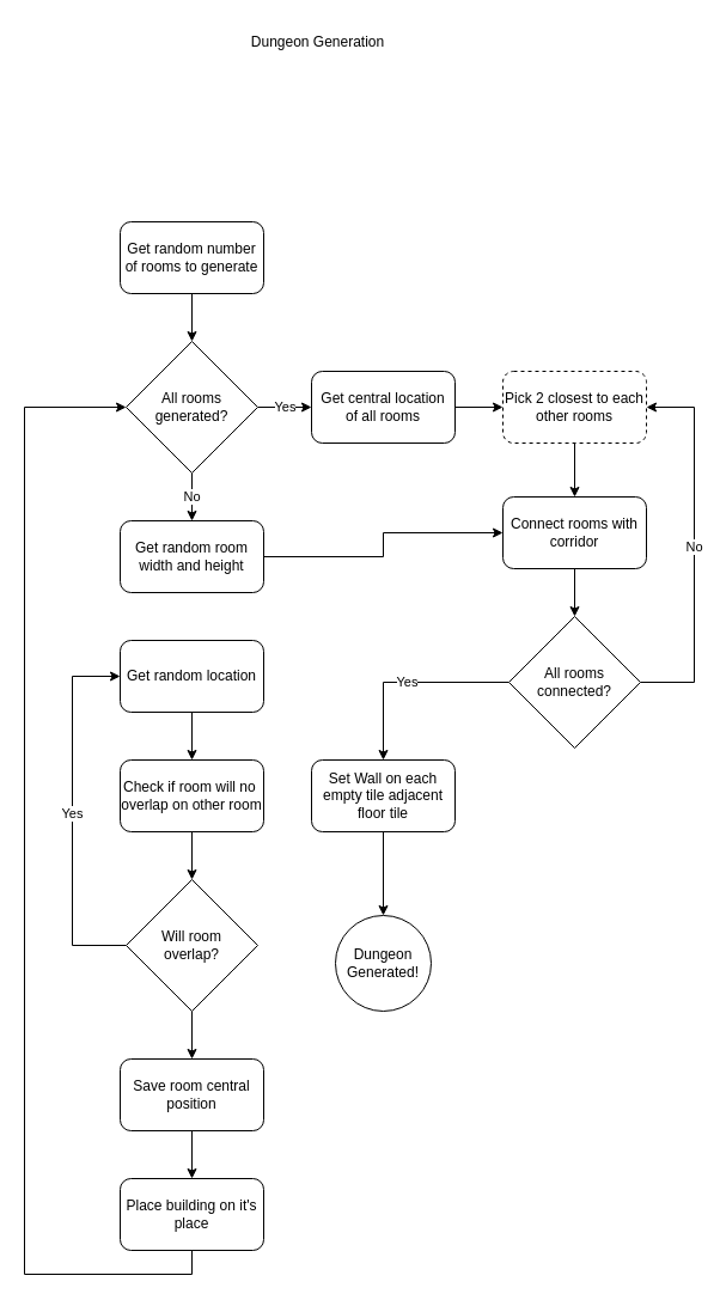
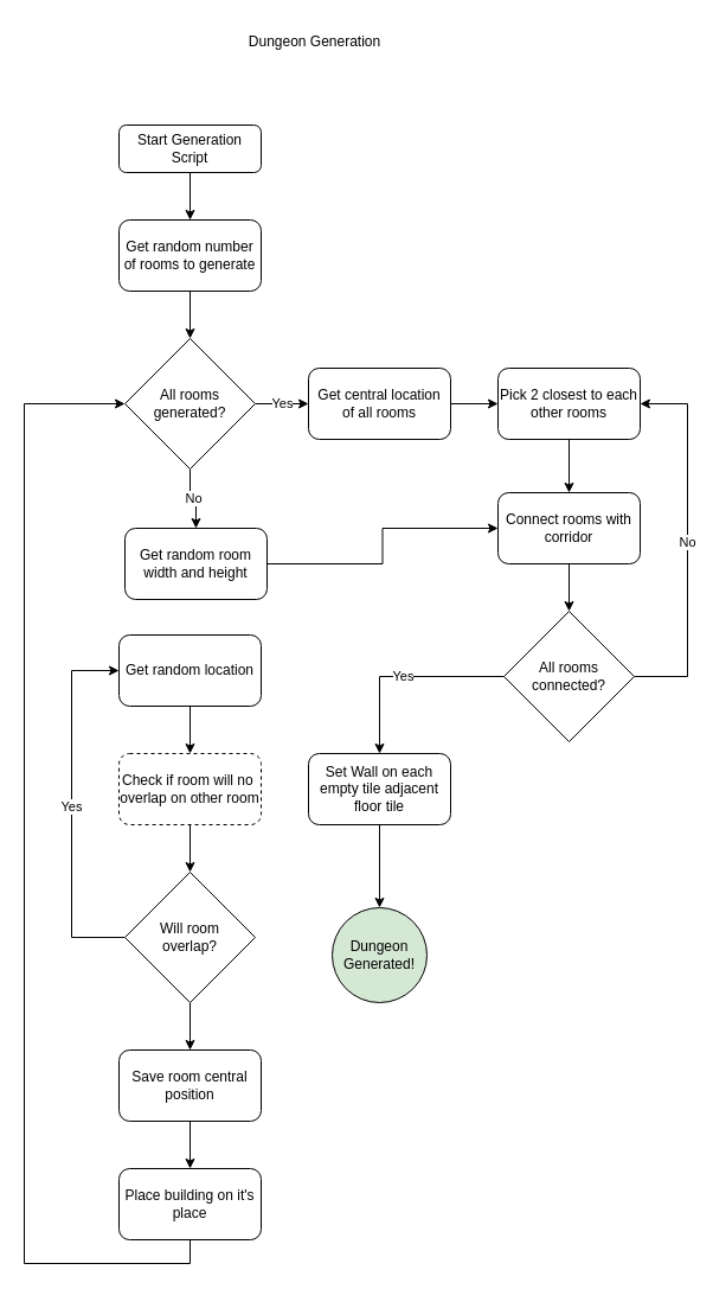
  <mxCell id="0" />
  <mxCell id="1" parent="0" />
+ <mxCell id="2" value="" style="edgeStyle=orthogonalEdgeStyle;rounded=0;orthogonalLoop=1;jettySize=auto;html=1;" edge="1" parent="1" source="3" target="12"><mxGeometry relative="1" as="geometry" /></mxCell>
+ <mxCell id="3" value="&lt;div&gt;Start Generation Script&lt;/div&gt;" style="rounded=1;whiteSpace=wrap;html=1;fontSize=12;glass=0;strokeWidth=1;shadow=0;" parent="1" vertex="1"><mxGeometry x="100" y="105" width="120" height="40" as="geometry" /></mxCell>
  <mxCell id="4" value="Yes" style="rounded=0;html=1;jettySize=auto;orthogonalLoop=1;fontSize=11;endArrow=block;endFill=0;endSize=8;strokeWidth=1;shadow=0;labelBackgroundColor=none;edgeStyle=orthogonalEdgeStyle;" parent="1" edge="1"><mxGeometry y="20" relative="1" as="geometry"><mxPoint as="offset" /><mxPoint x="160" y="275" as="sourcePoint" /></mxGeometry></mxCell>
  <mxCell id="5" value="No" style="edgeStyle=orthogonalEdgeStyle;rounded=0;html=1;jettySize=auto;orthogonalLoop=1;fontSize=11;endArrow=block;endFill=0;endSize=8;strokeWidth=1;shadow=0;labelBackgroundColor=none;" parent="1" edge="1"><mxGeometry y="10" relative="1" as="geometry"><mxPoint as="offset" /><mxPoint x="210" y="235" as="sourcePoint" /></mxGeometry></mxCell>
  <mxCell id="6" value="No" style="rounded=0;html=1;jettySize=auto;orthogonalLoop=1;fontSize=11;endArrow=block;endFill=0;endSize=8;strokeWidth=1;shadow=0;labelBackgroundColor=none;edgeStyle=orthogonalEdgeStyle;" parent="1" edge="1"><mxGeometry x="0.333" y="20" relative="1" as="geometry"><mxPoint as="offset" /><mxPoint x="160" y="395" as="sourcePoint" /></mxGeometry></mxCell>
  <mxCell id="7" value="Yes" style="edgeStyle=orthogonalEdgeStyle;rounded=0;html=1;jettySize=auto;orthogonalLoop=1;fontSize=11;endArrow=block;endFill=0;endSize=8;strokeWidth=1;shadow=0;labelBackgroundColor=none;" parent="1" edge="1"><mxGeometry y="10" relative="1" as="geometry"><mxPoint as="offset" /><mxPoint x="210" y="355" as="sourcePoint" /></mxGeometry></mxCell>
  <mxCell id="8" value="&lt;div&gt;Dungeon Generation&lt;/div&gt;" style="text;html=1;align=center;verticalAlign=middle;resizable=0;points=[];autosize=1;strokeColor=none;fillColor=none;" vertex="1" parent="1"><mxGeometry x="195" y="20" width="140" height="30" as="geometry" /></mxCell>
  <mxCell id="9" value="" style="edgeStyle=orthogonalEdgeStyle;rounded=0;orthogonalLoop=1;jettySize=auto;html=1;" edge="1" parent="1" source="10" target="30"><mxGeometry relative="1" as="geometry" /></mxCell>
- <mxCell id="10" value="&lt;div&gt;Get random room width and height&lt;/div&gt;" style="rounded=1;whiteSpace=wrap;html=1;" vertex="1" parent="1"><mxGeometry x="100" y="435" width="120" height="60" as="geometry" /></mxCell>
+ <mxCell id="10" value="&lt;div&gt;Get random room width and height&lt;/div&gt;" style="rounded=1;whiteSpace=wrap;html=1;" vertex="1" parent="1"><mxGeometry x="105" y="445" width="120" height="60" as="geometry" /></mxCell>
  <mxCell id="11" value="" style="edgeStyle=orthogonalEdgeStyle;rounded=0;orthogonalLoop=1;jettySize=auto;html=1;" edge="1" parent="1" source="12" target="15"><mxGeometry relative="1" as="geometry" /></mxCell>
  <mxCell id="12" value="Get random number of rooms to generate" style="rounded=1;whiteSpace=wrap;html=1;" vertex="1" parent="1"><mxGeometry x="100" y="185" width="120" height="60" as="geometry" /></mxCell>
  <mxCell id="13" value="&lt;div&gt;No&lt;/div&gt;" style="edgeStyle=orthogonalEdgeStyle;rounded=0;orthogonalLoop=1;jettySize=auto;html=1;" edge="1" parent="1" source="15" target="10"><mxGeometry relative="1" as="geometry" /></mxCell>
  <mxCell id="14" value="Yes" style="edgeStyle=orthogonalEdgeStyle;rounded=0;orthogonalLoop=1;jettySize=auto;html=1;" edge="1" parent="1" source="15" target="26"><mxGeometry relative="1" as="geometry" /></mxCell>
  <mxCell id="15" value="All rooms generated?" style="rhombus;whiteSpace=wrap;html=1;" vertex="1" parent="1"><mxGeometry x="105" y="285" width="110" height="110" as="geometry" /></mxCell>
  <mxCell id="16" value="" style="edgeStyle=orthogonalEdgeStyle;rounded=0;orthogonalLoop=1;jettySize=auto;html=1;" edge="1" parent="1" source="17" target="22"><mxGeometry relative="1" as="geometry" /></mxCell>
  <mxCell id="17" value="Get random location" style="rounded=1;whiteSpace=wrap;html=1;" vertex="1" parent="1"><mxGeometry x="100" y="535" width="120" height="60" as="geometry" /></mxCell>
  <mxCell id="18" value="Yes" style="edgeStyle=orthogonalEdgeStyle;rounded=0;orthogonalLoop=1;jettySize=auto;html=1;entryX=0;entryY=0.5;entryDx=0;entryDy=0;" edge="1" parent="1" source="20" target="17"><mxGeometry relative="1" as="geometry"><Array as="points"><mxPoint x="60" y="790" /><mxPoint x="60" y="565" /></Array></mxGeometry></mxCell>
  <mxCell id="19" value="" style="edgeStyle=orthogonalEdgeStyle;rounded=0;orthogonalLoop=1;jettySize=auto;html=1;" edge="1" parent="1" source="20" target="35"><mxGeometry relative="1" as="geometry" /></mxCell>
  <mxCell id="20" value="&lt;div&gt;Will room&lt;/div&gt;&lt;div&gt;overlap?&lt;/div&gt;" style="rhombus;whiteSpace=wrap;html=1;" vertex="1" parent="1"><mxGeometry x="105" y="735" width="110" height="110" as="geometry" /></mxCell>
  <mxCell id="21" value="" style="edgeStyle=orthogonalEdgeStyle;rounded=0;orthogonalLoop=1;jettySize=auto;html=1;" edge="1" parent="1" source="22" target="20"><mxGeometry relative="1" as="geometry" /></mxCell>
- <mxCell id="22" value="Check if room will no&amp;nbsp; overlap on other room" style="rounded=1;whiteSpace=wrap;html=1;" vertex="1" parent="1"><mxGeometry x="100" y="635" width="120" height="60" as="geometry" /></mxCell>
+ <mxCell id="22" value="Check if room will no&amp;nbsp; overlap on other room" style="rounded=1;whiteSpace=wrap;html=1;dashed=1;" vertex="1" parent="1"><mxGeometry x="100" y="635" width="120" height="60" as="geometry" /></mxCell>
  <mxCell id="23" style="edgeStyle=orthogonalEdgeStyle;rounded=0;orthogonalLoop=1;jettySize=auto;html=1;entryX=0;entryY=0.5;entryDx=0;entryDy=0;" edge="1" parent="1" source="24" target="15"><mxGeometry relative="1" as="geometry"><Array as="points"><mxPoint x="160" y="1065" /><mxPoint x="20" y="1065" /><mxPoint x="20" y="340" /></Array></mxGeometry></mxCell>
  <mxCell id="24" value="Place building on it's place" style="rounded=1;whiteSpace=wrap;html=1;" vertex="1" parent="1"><mxGeometry x="100" y="985" width="120" height="60" as="geometry" /></mxCell>
  <mxCell id="25" value="" style="edgeStyle=orthogonalEdgeStyle;rounded=0;orthogonalLoop=1;jettySize=auto;html=1;" edge="1" parent="1" source="26" target="28"><mxGeometry relative="1" as="geometry" /></mxCell>
  <mxCell id="26" value="&lt;div&gt;Get central location&lt;/div&gt;&lt;div&gt;of all rooms&lt;/div&gt;" style="rounded=1;whiteSpace=wrap;html=1;" vertex="1" parent="1"><mxGeometry x="260" y="310" width="120" height="60" as="geometry" /></mxCell>
  <mxCell id="27" value="" style="edgeStyle=orthogonalEdgeStyle;rounded=0;orthogonalLoop=1;jettySize=auto;html=1;" edge="1" parent="1" source="28" target="30"><mxGeometry relative="1" as="geometry" /></mxCell>
- <mxCell id="28" value="Pick 2 closest to each other rooms" style="rounded=1;whiteSpace=wrap;html=1;dashed=1;" vertex="1" parent="1"><mxGeometry x="420" y="310" width="120" height="60" as="geometry" /></mxCell>
+ <mxCell id="28" value="Pick 2 closest to each other rooms" style="rounded=1;whiteSpace=wrap;html=1;" vertex="1" parent="1"><mxGeometry x="420" y="310" width="120" height="60" as="geometry" /></mxCell>
  <mxCell id="29" value="" style="edgeStyle=orthogonalEdgeStyle;rounded=0;orthogonalLoop=1;jettySize=auto;html=1;" edge="1" parent="1" source="30" target="33"><mxGeometry relative="1" as="geometry" /></mxCell>
  <mxCell id="30" value="Connect rooms with corridor" style="rounded=1;whiteSpace=wrap;html=1;" vertex="1" parent="1"><mxGeometry x="420" y="415" width="120" height="60" as="geometry" /></mxCell>
  <mxCell id="31" value="&lt;div&gt;No&lt;/div&gt;" style="edgeStyle=orthogonalEdgeStyle;rounded=0;orthogonalLoop=1;jettySize=auto;html=1;entryX=1;entryY=0.5;entryDx=0;entryDy=0;" edge="1" parent="1" source="33" target="28"><mxGeometry relative="1" as="geometry"><Array as="points"><mxPoint x="580" y="570" /><mxPoint x="580" y="340" /></Array></mxGeometry></mxCell>
  <mxCell id="32" value="Yes" style="edgeStyle=orthogonalEdgeStyle;rounded=0;orthogonalLoop=1;jettySize=auto;html=1;" edge="1" parent="1" source="33" target="37"><mxGeometry relative="1" as="geometry" /></mxCell>
  <mxCell id="33" value="All rooms connected?" style="rhombus;whiteSpace=wrap;html=1;" vertex="1" parent="1"><mxGeometry x="425" y="515" width="110" height="110" as="geometry" /></mxCell>
  <mxCell id="34" value="" style="edgeStyle=orthogonalEdgeStyle;rounded=0;orthogonalLoop=1;jettySize=auto;html=1;" edge="1" parent="1" source="35" target="24"><mxGeometry relative="1" as="geometry" /></mxCell>
  <mxCell id="35" value="Save room central position" style="rounded=1;whiteSpace=wrap;html=1;" vertex="1" parent="1"><mxGeometry x="100" y="885" width="120" height="60" as="geometry" /></mxCell>
  <mxCell id="36" value="" style="edgeStyle=orthogonalEdgeStyle;rounded=0;orthogonalLoop=1;jettySize=auto;html=1;" edge="1" parent="1" source="37" target="38"><mxGeometry relative="1" as="geometry" /></mxCell>
  <mxCell id="37" value="Set Wall on each empty tile adjacent floor tile " style="rounded=1;whiteSpace=wrap;html=1;" vertex="1" parent="1"><mxGeometry x="260" y="635" width="120" height="60" as="geometry" /></mxCell>
- <mxCell id="38" value="Dungeon Generated!" style="ellipse;whiteSpace=wrap;html=1;rounded=1;" vertex="1" parent="1"><mxGeometry x="280" y="765" width="80" height="80" as="geometry" /></mxCell>
+ <mxCell id="38" value="Dungeon Generated!" style="ellipse;whiteSpace=wrap;html=1;rounded=1;fillColor=#d5e8d4;" vertex="1" parent="1"><mxGeometry x="280" y="765" width="80" height="80" as="geometry" /></mxCell>
